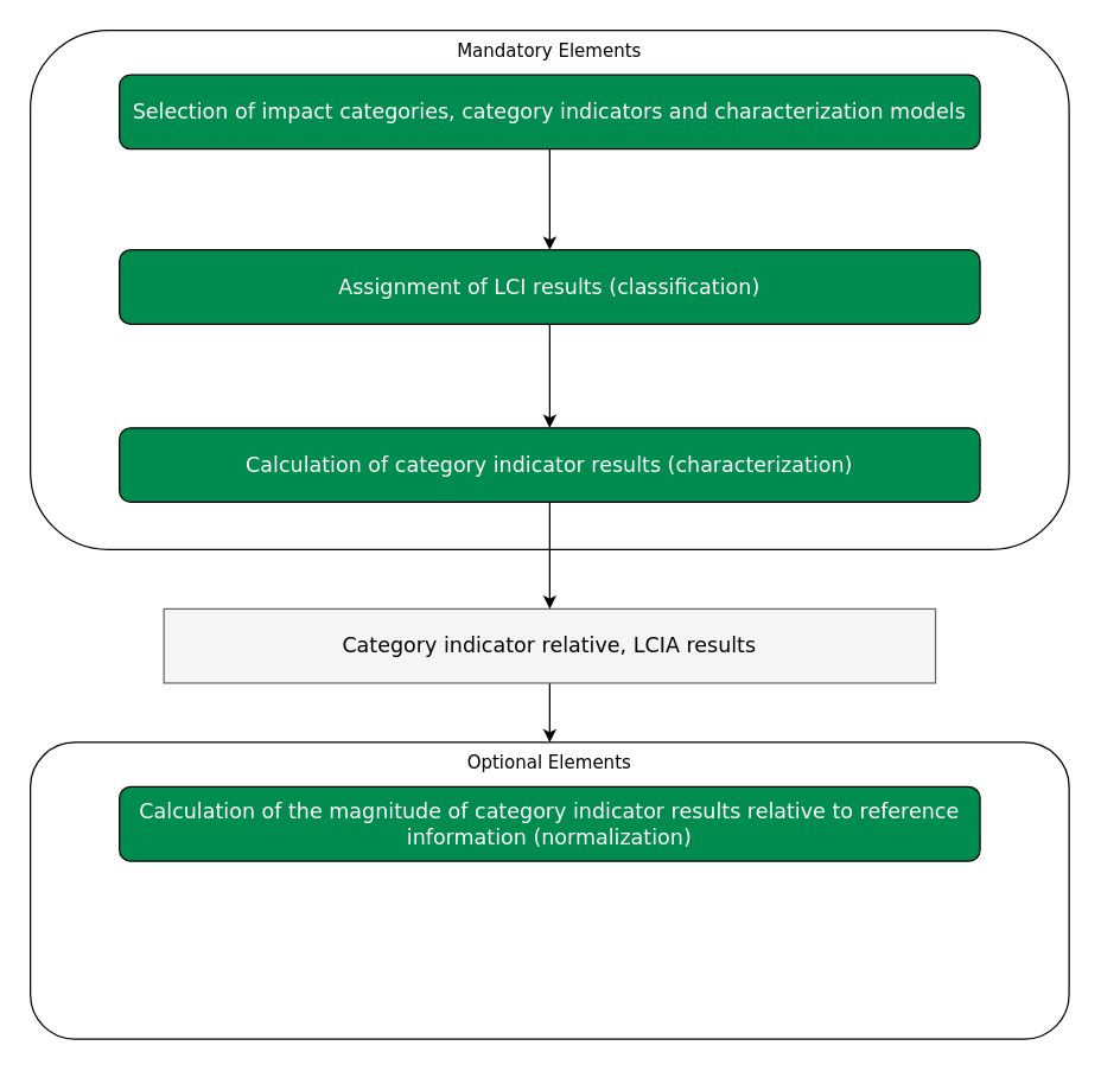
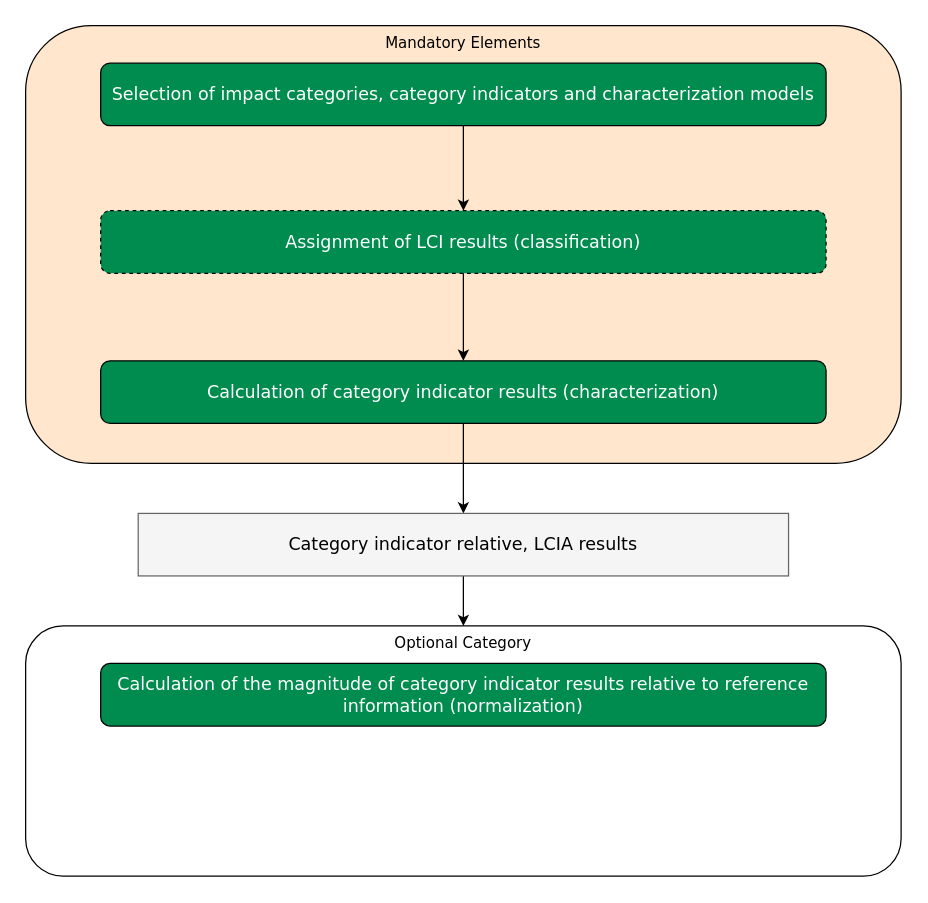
  <mxCell id="0" />
  <mxCell id="1" parent="0" />
- <mxCell id="2" value="Mandatory Elements" style="rounded=1;whiteSpace=wrap;html=1;fontFamily=Dejavu Sans;verticalAlign=top;" vertex="1" parent="1"><mxGeometry x="20" y="20" width="700" height="350" as="geometry" /></mxCell>
+ <mxCell id="2" value="Mandatory Elements" style="rounded=1;whiteSpace=wrap;html=1;fontFamily=Dejavu Sans;verticalAlign=top;fillColor=#ffe6cc;" vertex="1" parent="1"><mxGeometry x="20" y="20" width="700" height="350" as="geometry" /></mxCell>
  <mxCell id="3" style="edgeStyle=orthogonalEdgeStyle;rounded=0;orthogonalLoop=1;jettySize=auto;html=1;fontFamily=Dejavu Sans;fontSize=14;fontColor=#000000;" edge="1" parent="1" source="4" target="6"><mxGeometry relative="1" as="geometry" /></mxCell>
  <mxCell id="4" value="&lt;font color=&quot;#ffffff&quot; style=&quot;font-size: 14px;&quot;&gt;Selection of impact categories, category indicators and characterization models&lt;/font&gt;" style="rounded=1;whiteSpace=wrap;html=1;fontFamily=Dejavu Sans;fillColor=#008C4F;fontSize=14;" vertex="1" parent="1"><mxGeometry x="80" y="50" width="580" height="50" as="geometry" /></mxCell>
  <mxCell id="5" style="edgeStyle=orthogonalEdgeStyle;rounded=0;orthogonalLoop=1;jettySize=auto;html=1;fontFamily=Dejavu Sans;fontSize=14;fontColor=#000000;" edge="1" parent="1" source="6" target="8"><mxGeometry relative="1" as="geometry" /></mxCell>
- <mxCell id="6" value="&lt;font color=&quot;#ffffff&quot; style=&quot;font-size: 14px;&quot;&gt;Assignment of LCI results (classification)&lt;/font&gt;" style="rounded=1;whiteSpace=wrap;html=1;fontFamily=Dejavu Sans;fillColor=#008C4F;fontSize=14;" vertex="1" parent="1"><mxGeometry x="80" y="168" width="580" height="50" as="geometry" /></mxCell>
+ <mxCell id="6" value="&lt;font color=&quot;#ffffff&quot; style=&quot;font-size: 14px;&quot;&gt;Assignment of LCI results (classification)&lt;/font&gt;" style="rounded=1;whiteSpace=wrap;html=1;fontFamily=Dejavu Sans;fillColor=#008C4F;fontSize=14;dashed=1;" vertex="1" parent="1"><mxGeometry x="80" y="168" width="580" height="50" as="geometry" /></mxCell>
  <mxCell id="7" style="edgeStyle=orthogonalEdgeStyle;rounded=0;orthogonalLoop=1;jettySize=auto;html=1;fontFamily=Dejavu Sans;fontSize=14;fontColor=#000000;" edge="1" parent="1" source="8" target="10"><mxGeometry relative="1" as="geometry" /></mxCell>
  <mxCell id="8" value="&lt;font color=&quot;#ffffff&quot; style=&quot;font-size: 14px;&quot;&gt;Calculation of category indicator results (characterization)&lt;/font&gt;" style="rounded=1;whiteSpace=wrap;html=1;fontFamily=Dejavu Sans;fillColor=#008C4F;fontSize=14;" vertex="1" parent="1"><mxGeometry x="80" y="288" width="580" height="50" as="geometry" /></mxCell>
  <mxCell id="9" style="edgeStyle=orthogonalEdgeStyle;rounded=0;orthogonalLoop=1;jettySize=auto;html=1;fontFamily=Dejavu Sans;fontSize=14;fontColor=#000000;" edge="1" parent="1" source="10" target="11"><mxGeometry relative="1" as="geometry" /></mxCell>
  <mxCell id="10" value="Category indicator relative, LCIA results" style="rounded=1;whiteSpace=wrap;html=1;fontFamily=Dejavu Sans;fillColor=#f5f5f5;fontSize=14;arcSize=0;fontColor=#000000;strokeColor=#666666;" vertex="1" parent="1"><mxGeometry x="110" y="410" width="520" height="50" as="geometry" /></mxCell>
- <mxCell id="11" value="Optional Elements" style="rounded=1;whiteSpace=wrap;html=1;fontFamily=Dejavu Sans;verticalAlign=top;" vertex="1" parent="1"><mxGeometry x="20" y="500" width="700" height="200" as="geometry" /></mxCell>
+ <mxCell id="11" value="Optional Category" style="rounded=1;whiteSpace=wrap;html=1;fontFamily=Dejavu Sans;verticalAlign=top;" vertex="1" parent="1"><mxGeometry x="20" y="500" width="700" height="200" as="geometry" /></mxCell>
  <mxCell id="12" value="&lt;font color=&quot;#ffffff&quot; style=&quot;font-size: 14px;&quot;&gt;Calculation of the magnitude of category indicator results relative to reference information (normalization)&lt;/font&gt;" style="rounded=1;whiteSpace=wrap;html=1;fontFamily=Dejavu Sans;fillColor=#008C4F;fontSize=14;" vertex="1" parent="1"><mxGeometry x="80" y="530" width="580" height="50" as="geometry" /></mxCell>
